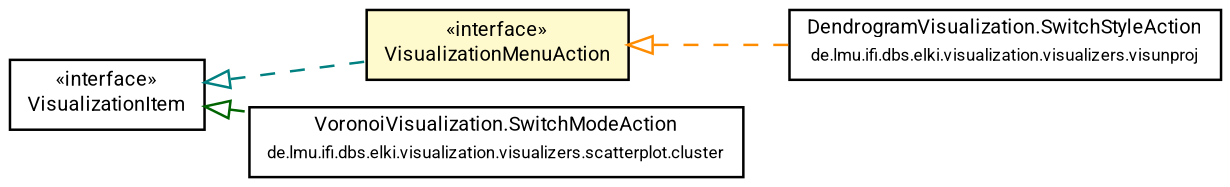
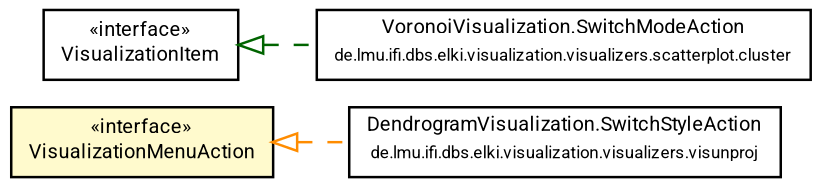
  digraph {
    nodesep=0.15
    rankdir=LR
    ranksep=0.25
    node [fontcolor=black fontname=Roboto fontsize=8 margin=0 shape=plaintext]
    edge [arrowtail=empty dir=back fontname=Roboto fontsize=7 labelfontname=Roboto labelfontsize=7 style=dashed weight=9]
    n1 [height=0 label=<<table title="de.lmu.ifi.dbs.elki.visualization.VisualizationMenuAction" border="0" cellborder="1" cellspacing="0" cellpadding="2" bgcolor="lemonChiffon" href="VisualizationMenuAction.html" target="_parent"> 		<tr><td><table border="0" cellspacing="0" cellpadding="1"> 		<tr><td align="center" balign="center"> &#171;interface&#187; </td></tr> 		<tr><td align="center" balign="center"> <font face="Roboto">VisualizationMenuAction</font> </td></tr> 		</table></td></tr> 		</table>> width=0]
    n2 [height=0 label=<<table title="de.lmu.ifi.dbs.elki.visualization.visualizers.visunproj.DendrogramVisualization.SwitchStyleAction" border="0" cellborder="1" cellspacing="0" cellpadding="2" href="visualizers/visunproj/DendrogramVisualization.SwitchStyleAction.html" target="_parent"> 		<tr><td><table border="0" cellspacing="0" cellpadding="1"> 		<tr><td align="center" balign="center"> <font face="Roboto">DendrogramVisualization.SwitchStyleAction</font> </td></tr> 		<tr><td align="center" balign="center"> <font face="Roboto" point-size="7.0">de.lmu.ifi.dbs.elki.visualization.visualizers.visunproj</font> </td></tr> 		</table></td></tr> 		</table>> width=0]
    n3 [height=0 label=<<table title="de.lmu.ifi.dbs.elki.visualization.visualizers.scatterplot.cluster.VoronoiVisualization.SwitchModeAction" border="0" cellborder="1" cellspacing="0" cellpadding="2" href="visualizers/scatterplot/cluster/VoronoiVisualization.SwitchModeAction.html" target="_parent"> 		<tr><td><table border="0" cellspacing="0" cellpadding="1"> 		<tr><td align="center" balign="center"> <font face="Roboto">VoronoiVisualization.SwitchModeAction</font> </td></tr> 		<tr><td align="center" balign="center"> <font face="Roboto" point-size="7.0">de.lmu.ifi.dbs.elki.visualization.visualizers.scatterplot.cluster</font> </td></tr> 		</table></td></tr> 		</table>> width=0]
    n4 [height=0 label=<<table title="de.lmu.ifi.dbs.elki.visualization.VisualizationItem" border="0" cellborder="1" cellspacing="0" cellpadding="2" href="VisualizationItem.html" target="_parent"> 		<tr><td><table border="0" cellspacing="0" cellpadding="1"> 		<tr><td align="center" balign="center"> &#171;interface&#187; </td></tr> 		<tr><td align="center" balign="center"> <font face="Roboto">VisualizationItem</font> </td></tr> 		</table></td></tr> 		</table>> width=0]
    n1 -> n2 [color=darkorange]
-   n4 -> n1 [color=teal]
    n4 -> n3 [color=darkgreen]
  }
